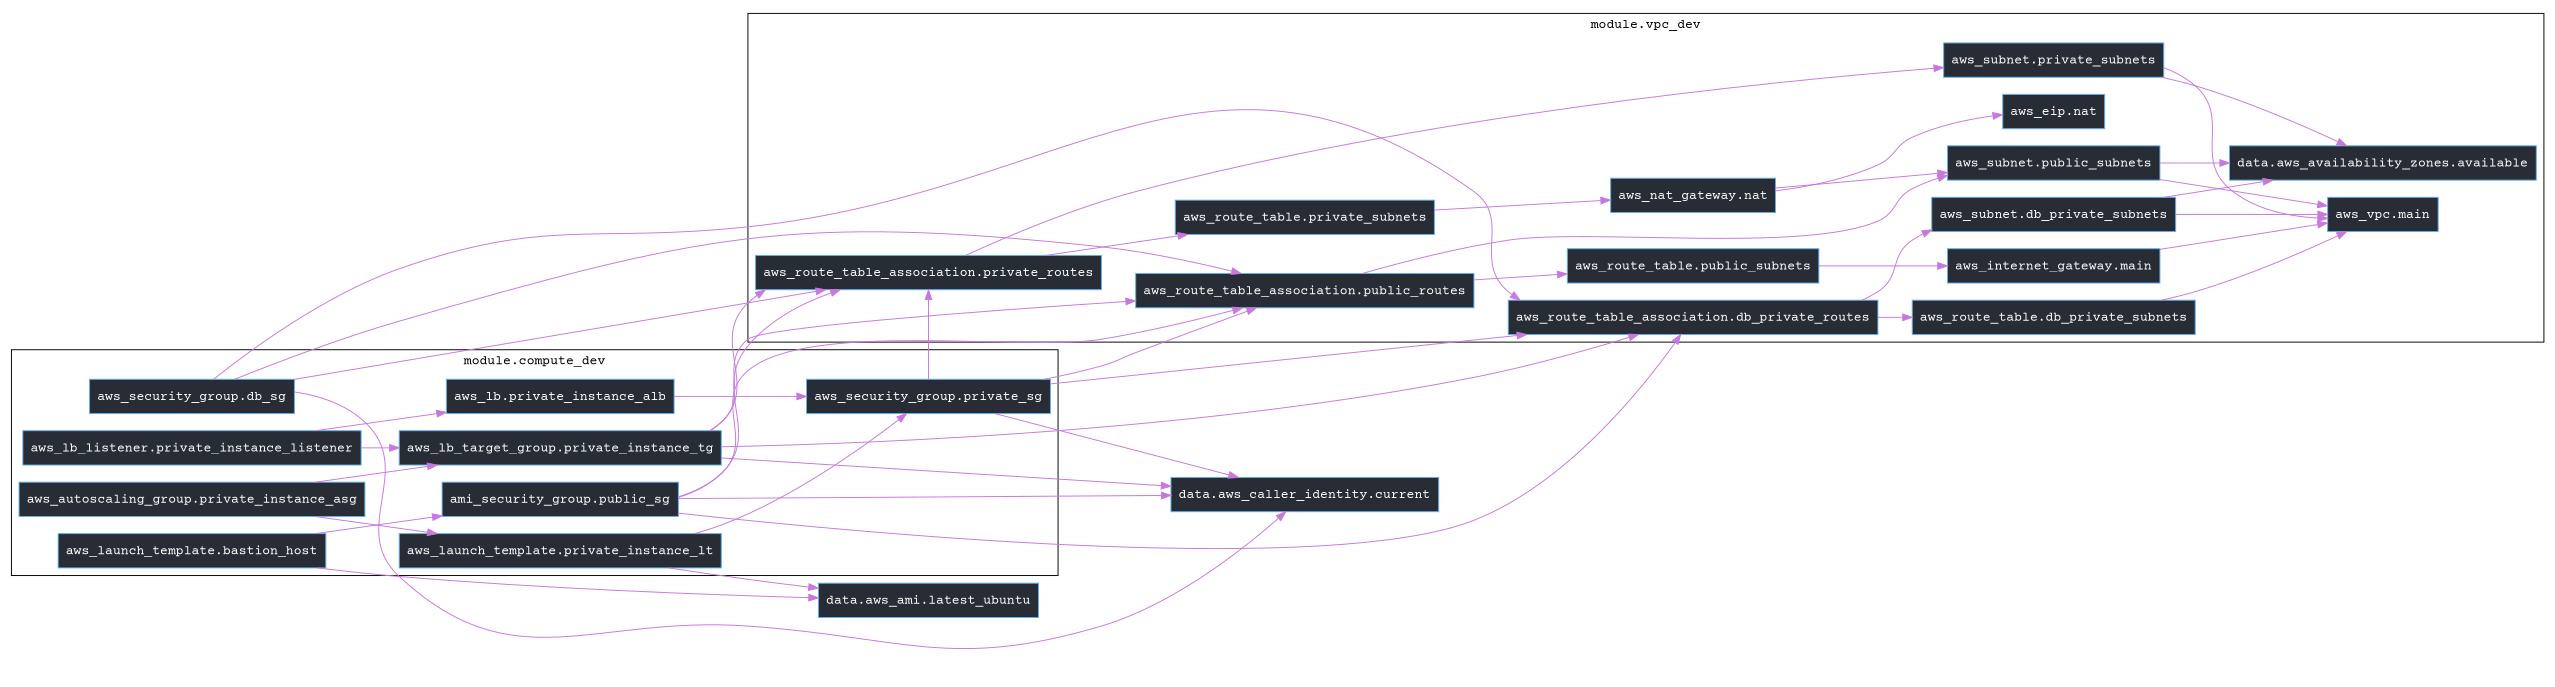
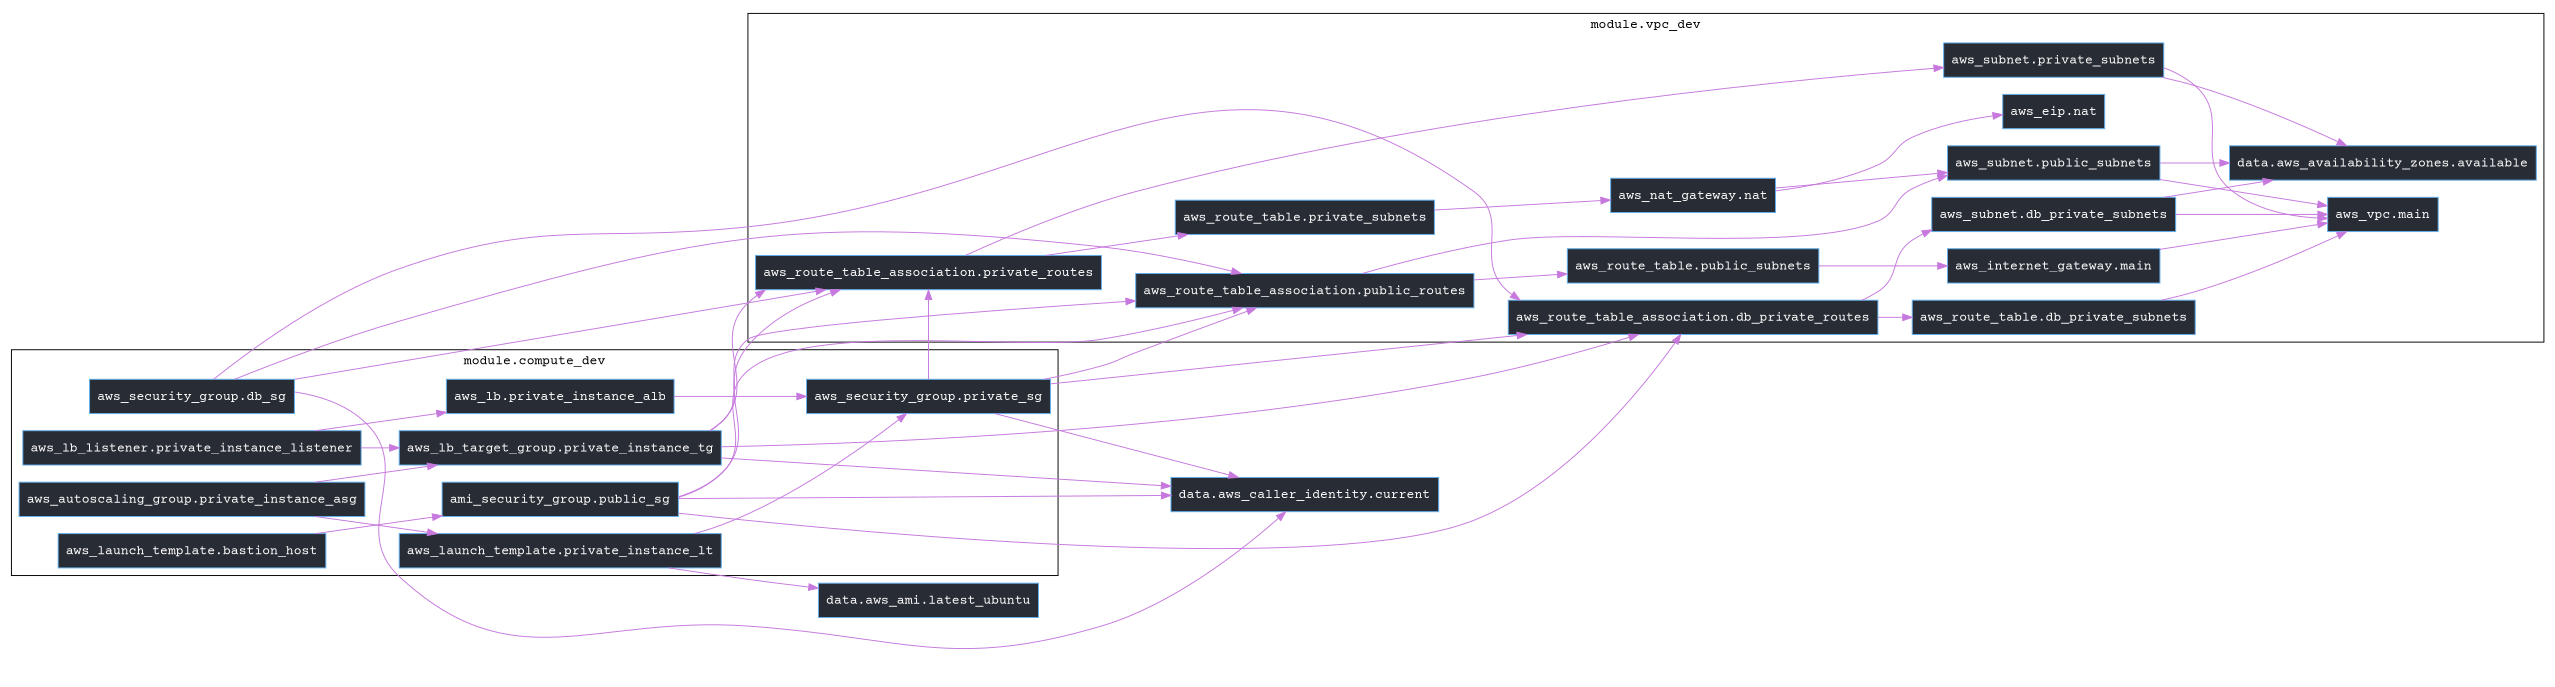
  digraph {
    bgcolor="#ffffff"
    fontname="Courier Prime"
    rankdir=LR
    node [backgroundcolor="#ffffff" color="#61afef" fillcolor="#282c34" fontcolor=white fontname="Courier Prime" shape=box style=filled]
    edge [color="#c678dd" fontname="Courier Prime"]
    n1 [label="aws_autoscaling_group.private_instance_asg"]
    n2 [label="aws_launch_template.bastion_host"]
    n3 [label="aws_launch_template.private_instance_lt"]
    n4 [label="aws_lb.private_instance_alb"]
    n5 [label="aws_lb_listener.private_instance_listener"]
    n6 [label="aws_lb_target_group.private_instance_tg"]
    n7 [label="aws_security_group.db_sg"]
    n8 [label="aws_security_group.private_sg"]
    n9 [label="ami_security_group.public_sg"]
    n10 [label="data.aws_availability_zones.available"]
    n11 [label="aws_eip.nat"]
    n12 [label="aws_internet_gateway.main"]
    n13 [label="aws_nat_gateway.nat"]
    n14 [label="aws_route_table.db_private_subnets"]
    n15 [label="aws_route_table.private_subnets"]
    n16 [label="aws_route_table.public_subnets"]
    n17 [label="aws_route_table_association.db_private_routes"]
    n18 [label="aws_route_table_association.private_routes"]
    n19 [label="aws_route_table_association.public_routes"]
    n20 [label="aws_subnet.db_private_subnets"]
    n21 [label="aws_subnet.private_subnets"]
    n22 [label="aws_subnet.public_subnets"]
    n23 [label="aws_vpc.main"]
    "data.aws_ami.latest_ubuntu"
    "data.aws_caller_identity.current"
    subgraph cluster_1 {
      label="module.compute_dev"
      n1
      n2
      n3
      n4
      n5
      n6
      n7
      n8
      n9
    }
    subgraph cluster_2 {
      label="module.vpc_dev"
      n10
      n11
      n12
      n13
      n14
      n15
      n16
      n17
      n18
      n19
      n20
      n21
      n22
      n23
    }
    n1 -> n3
    n1 -> n6
    n2 -> n9
-   n2 -> "data.aws_ami.latest_ubuntu"
    n3 -> n8
    n3 -> "data.aws_ami.latest_ubuntu"
    n4 -> n8
    n5 -> n4
    n5 -> n6
    n6 -> n17
    n6 -> n18
    n6 -> n19
    n6 -> "data.aws_caller_identity.current"
    n7 -> n17
    n7 -> n18
    n7 -> n19
    n7 -> "data.aws_caller_identity.current"
    n8 -> n17
    n8 -> n18
    n8 -> n19
    n8 -> "data.aws_caller_identity.current"
    n9 -> n17
    n9 -> n18
    n9 -> n19
    n9 -> "data.aws_caller_identity.current"
    n12 -> n23
    n13 -> n11
    n13 -> n22
    n14 -> n23
    n15 -> n13
    n16 -> n12
    n17 -> n14
    n17 -> n20
    n18 -> n15
    n18 -> n21
    n19 -> n16
    n19 -> n22
    n20 -> n10
    n20 -> n23
    n21 -> n10
    n21 -> n23
    n22 -> n10
    n22 -> n23
  }
